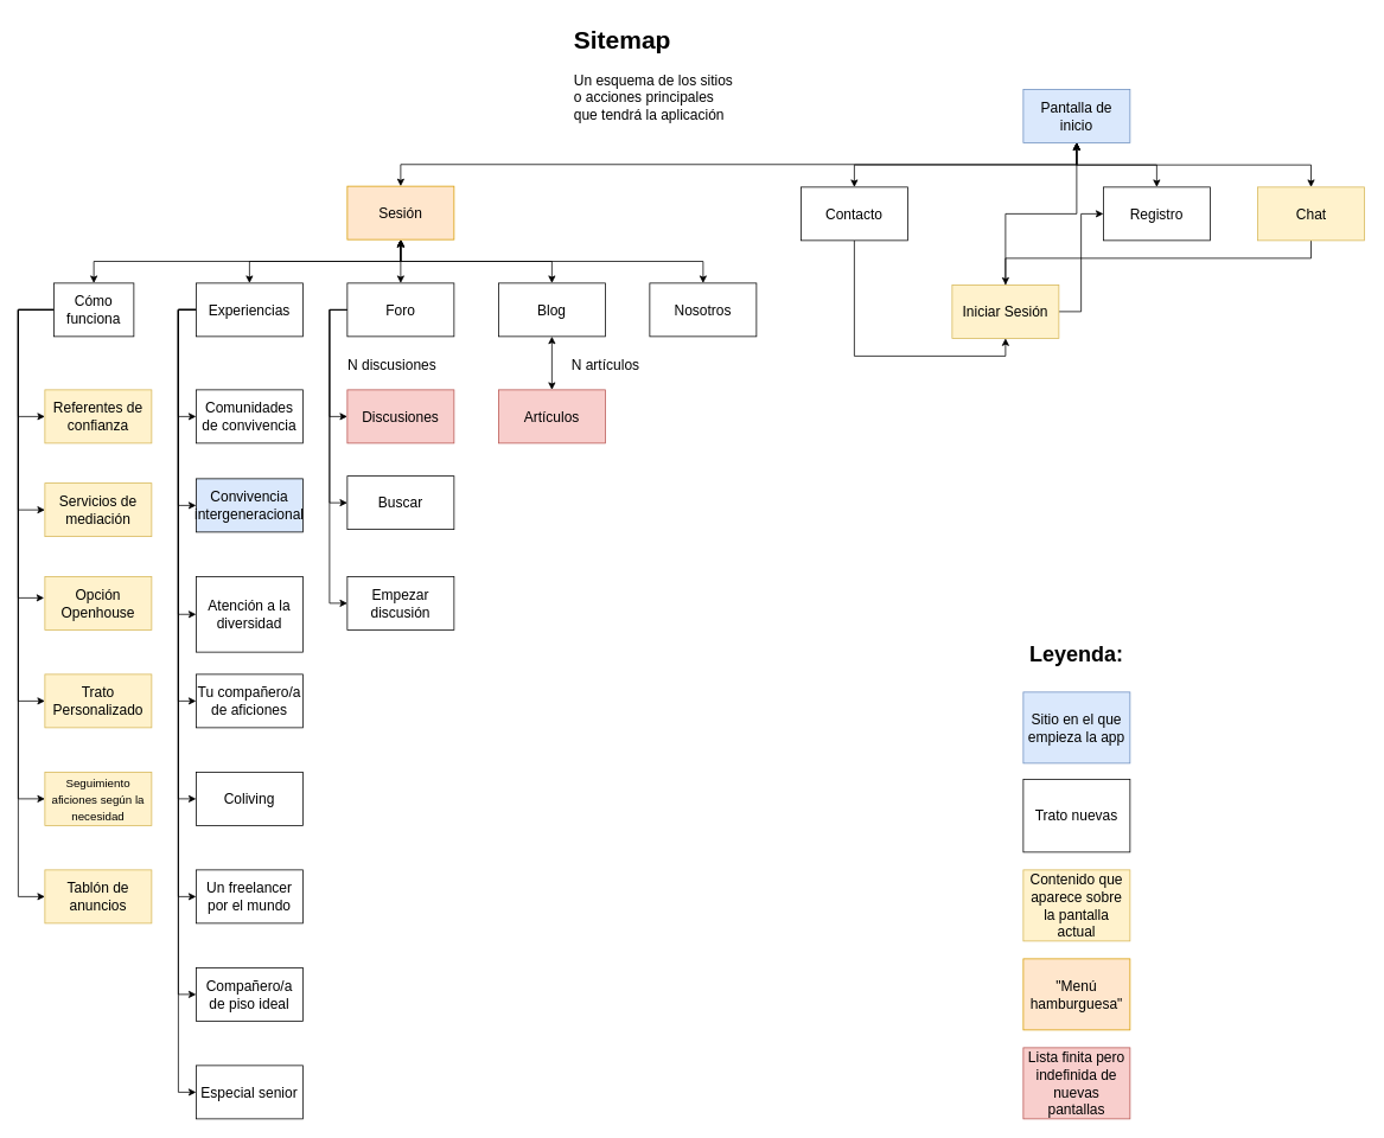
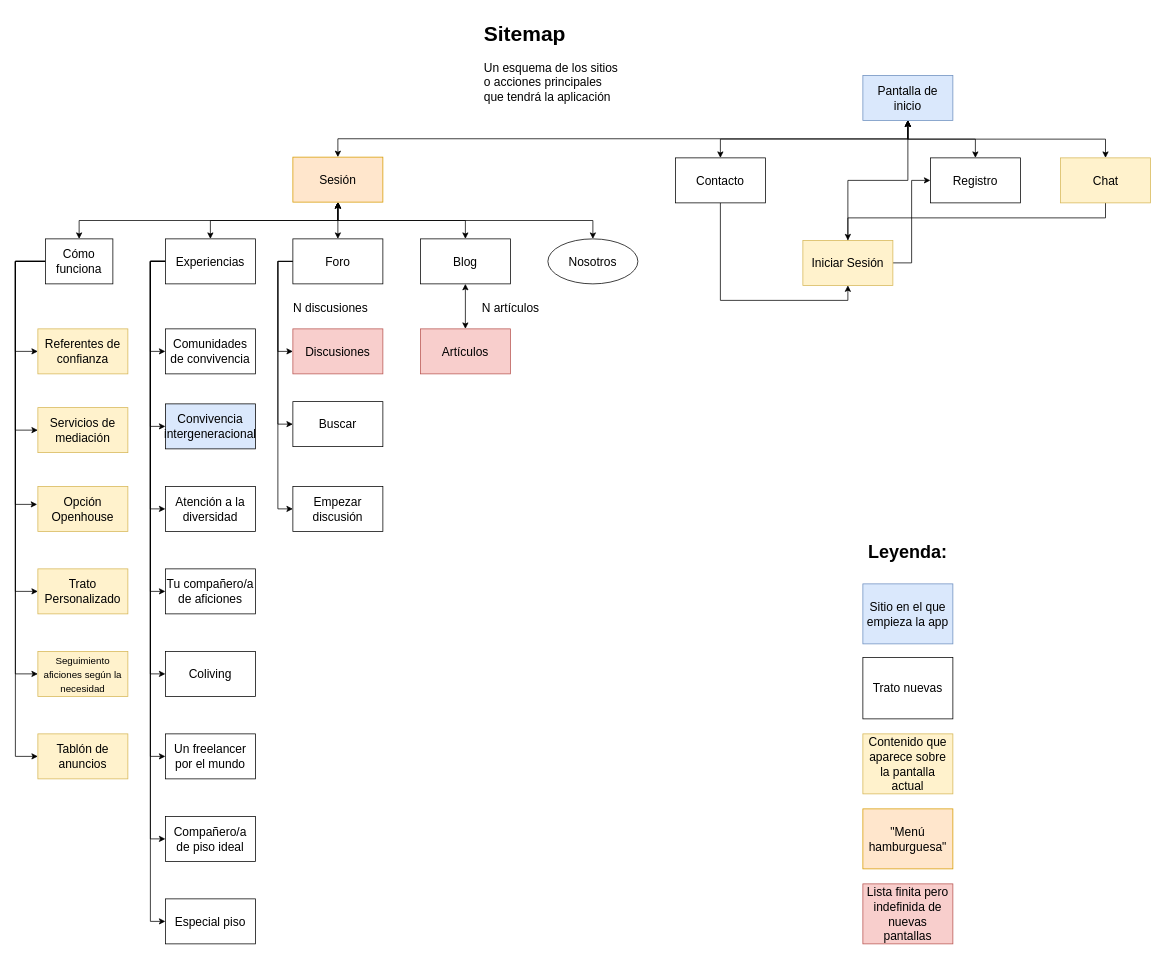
  <mxCell id="0" />
  <mxCell id="1" parent="0" />
  <mxCell id="2" style="edgeStyle=orthogonalEdgeStyle;rounded=0;orthogonalLoop=1;jettySize=auto;html=1;startArrow=classic;startFill=1;exitX=0.5;exitY=1;exitDx=0;exitDy=0;fontSize=16;" parent="1" source="7" target="36" edge="1"><mxGeometry relative="1" as="geometry" /></mxCell>
  <mxCell id="3" style="edgeStyle=orthogonalEdgeStyle;rounded=0;orthogonalLoop=1;jettySize=auto;html=1;startArrow=classic;startFill=1;fontSize=16;" parent="1" source="7" target="42" edge="1"><mxGeometry relative="1" as="geometry" /></mxCell>
  <mxCell id="4" style="edgeStyle=orthogonalEdgeStyle;rounded=0;orthogonalLoop=1;jettySize=auto;html=1;startArrow=classic;startFill=1;fontSize=16;" parent="1" source="7" target="43" edge="1"><mxGeometry relative="1" as="geometry" /></mxCell>
  <mxCell id="5" style="edgeStyle=orthogonalEdgeStyle;rounded=0;orthogonalLoop=1;jettySize=auto;html=1;startArrow=classic;startFill=1;exitX=0.5;exitY=1;exitDx=0;exitDy=0;fontSize=16;" parent="1" source="7" target="40" edge="1"><mxGeometry relative="1" as="geometry" /></mxCell>
  <mxCell id="6" style="edgeStyle=orthogonalEdgeStyle;rounded=0;orthogonalLoop=1;jettySize=auto;html=1;startArrow=classic;startFill=1;exitX=0.5;exitY=1;exitDx=0;exitDy=0;fontSize=16;" parent="1" source="7" target="13" edge="1"><mxGeometry relative="1" as="geometry" /></mxCell>
  <mxCell id="7" value="Pantalla de inicio" style="rounded=0;whiteSpace=wrap;html=1;fillColor=#dae8fc;strokeColor=#6c8ebf;fontSize=16;" parent="1" vertex="1"><mxGeometry x="1150" y="100" width="120" height="60" as="geometry" /></mxCell>
  <mxCell id="8" style="edgeStyle=orthogonalEdgeStyle;rounded=0;orthogonalLoop=1;jettySize=auto;html=1;startArrow=classic;startFill=1;fontSize=16;" parent="1" source="13" target="33" edge="1"><mxGeometry relative="1" as="geometry" /></mxCell>
  <mxCell id="9" style="edgeStyle=orthogonalEdgeStyle;rounded=0;orthogonalLoop=1;jettySize=auto;html=1;startArrow=classic;startFill=1;exitX=0.5;exitY=1;exitDx=0;exitDy=0;fontSize=16;" parent="1" source="13" target="29" edge="1"><mxGeometry relative="1" as="geometry" /></mxCell>
  <mxCell id="10" style="edgeStyle=orthogonalEdgeStyle;rounded=0;orthogonalLoop=1;jettySize=auto;html=1;startArrow=classic;startFill=1;exitX=0.5;exitY=1;exitDx=0;exitDy=0;fontSize=16;" parent="1" source="13" target="38" edge="1"><mxGeometry relative="1" as="geometry" /></mxCell>
  <mxCell id="11" style="edgeStyle=orthogonalEdgeStyle;rounded=0;orthogonalLoop=1;jettySize=auto;html=1;startArrow=classic;startFill=1;exitX=0.5;exitY=1;exitDx=0;exitDy=0;fontSize=16;" parent="1" source="13" target="20" edge="1"><mxGeometry relative="1" as="geometry" /></mxCell>
  <mxCell id="12" style="edgeStyle=orthogonalEdgeStyle;rounded=0;orthogonalLoop=1;jettySize=auto;html=1;startArrow=classic;startFill=1;exitX=0.5;exitY=1;exitDx=0;exitDy=0;" edge="1" parent="1" source="13" target="34"><mxGeometry relative="1" as="geometry" /></mxCell>
  <mxCell id="13" value="Sesión" style="rounded=0;whiteSpace=wrap;html=1;fillColor=#ffe6cc;strokeColor=#d79b00;fontSize=16;" parent="1" vertex="1"><mxGeometry x="390" y="209" width="120" height="60" as="geometry" /></mxCell>
  <mxCell id="14" style="edgeStyle=orthogonalEdgeStyle;rounded=0;orthogonalLoop=1;jettySize=auto;html=1;entryX=0;entryY=0.5;entryDx=0;entryDy=0;startArrow=none;startFill=0;exitX=0;exitY=0.5;exitDx=0;exitDy=0;fontSize=16;" parent="1" source="20" target="44" edge="1"><mxGeometry relative="1" as="geometry"><Array as="points"><mxPoint x="20" y="348" /><mxPoint x="20" y="468" /></Array></mxGeometry></mxCell>
  <mxCell id="15" style="edgeStyle=orthogonalEdgeStyle;rounded=0;orthogonalLoop=1;jettySize=auto;html=1;entryX=0;entryY=0.5;entryDx=0;entryDy=0;startArrow=none;startFill=0;exitX=0;exitY=0.5;exitDx=0;exitDy=0;fontSize=16;" parent="1" source="20" target="45" edge="1"><mxGeometry relative="1" as="geometry"><Array as="points"><mxPoint x="20" y="348" /><mxPoint x="20" y="573" /></Array></mxGeometry></mxCell>
  <mxCell id="16" style="edgeStyle=orthogonalEdgeStyle;rounded=0;orthogonalLoop=1;jettySize=auto;html=1;entryX=-0.008;entryY=0.4;entryDx=0;entryDy=0;entryPerimeter=0;startArrow=none;startFill=0;exitX=0;exitY=0.5;exitDx=0;exitDy=0;fontSize=16;" parent="1" source="20" target="46" edge="1"><mxGeometry relative="1" as="geometry"><Array as="points"><mxPoint x="20" y="348" /><mxPoint x="20" y="672" /></Array></mxGeometry></mxCell>
  <mxCell id="17" style="edgeStyle=orthogonalEdgeStyle;rounded=0;orthogonalLoop=1;jettySize=auto;html=1;entryX=0;entryY=0.5;entryDx=0;entryDy=0;startArrow=none;startFill=0;exitX=0;exitY=0.5;exitDx=0;exitDy=0;fontSize=16;" parent="1" source="20" target="47" edge="1"><mxGeometry relative="1" as="geometry"><Array as="points"><mxPoint x="20" y="348" /><mxPoint x="20" y="788" /></Array></mxGeometry></mxCell>
  <mxCell id="18" style="edgeStyle=orthogonalEdgeStyle;rounded=0;orthogonalLoop=1;jettySize=auto;html=1;entryX=0;entryY=0.5;entryDx=0;entryDy=0;startArrow=none;startFill=0;exitX=0;exitY=0.5;exitDx=0;exitDy=0;fontSize=16;" parent="1" source="20" target="48" edge="1"><mxGeometry relative="1" as="geometry"><Array as="points"><mxPoint x="20" y="348" /><mxPoint x="20" y="898" /></Array></mxGeometry></mxCell>
  <mxCell id="19" style="edgeStyle=orthogonalEdgeStyle;rounded=0;orthogonalLoop=1;jettySize=auto;html=1;entryX=0;entryY=0.5;entryDx=0;entryDy=0;startArrow=none;startFill=0;exitX=0;exitY=0.5;exitDx=0;exitDy=0;fontSize=16;" parent="1" source="20" target="49" edge="1"><mxGeometry relative="1" as="geometry"><Array as="points"><mxPoint x="20" y="348" /><mxPoint x="20" y="1008" /></Array></mxGeometry></mxCell>
  <mxCell id="20" value="Cómo funciona" style="rounded=0;whiteSpace=wrap;html=1;fontSize=16;" parent="1" vertex="1"><mxGeometry x="60" y="318" width="90" height="60" as="geometry" /></mxCell>
  <mxCell id="21" style="edgeStyle=orthogonalEdgeStyle;rounded=0;orthogonalLoop=1;jettySize=auto;html=1;entryX=0;entryY=0.5;entryDx=0;entryDy=0;startArrow=none;startFill=0;exitX=0;exitY=0.5;exitDx=0;exitDy=0;fontSize=16;" parent="1" source="29" target="50" edge="1"><mxGeometry relative="1" as="geometry" /></mxCell>
  <mxCell id="22" style="edgeStyle=orthogonalEdgeStyle;rounded=0;orthogonalLoop=1;jettySize=auto;html=1;entryX=0;entryY=0.5;entryDx=0;entryDy=0;startArrow=none;startFill=0;exitX=0;exitY=0.5;exitDx=0;exitDy=0;fontSize=16;" parent="1" source="29" target="51" edge="1"><mxGeometry relative="1" as="geometry" /></mxCell>
  <mxCell id="23" style="edgeStyle=orthogonalEdgeStyle;rounded=0;orthogonalLoop=1;jettySize=auto;html=1;entryX=0;entryY=0.5;entryDx=0;entryDy=0;startArrow=none;startFill=0;exitX=0;exitY=0.5;exitDx=0;exitDy=0;fontSize=16;" parent="1" source="29" target="52" edge="1"><mxGeometry relative="1" as="geometry" /></mxCell>
  <mxCell id="24" style="edgeStyle=orthogonalEdgeStyle;rounded=0;orthogonalLoop=1;jettySize=auto;html=1;entryX=0;entryY=0.5;entryDx=0;entryDy=0;startArrow=none;startFill=0;exitX=0;exitY=0.5;exitDx=0;exitDy=0;fontSize=16;" parent="1" source="29" target="53" edge="1"><mxGeometry relative="1" as="geometry" /></mxCell>
  <mxCell id="25" style="edgeStyle=orthogonalEdgeStyle;rounded=0;orthogonalLoop=1;jettySize=auto;html=1;entryX=0;entryY=0.5;entryDx=0;entryDy=0;startArrow=none;startFill=0;exitX=0;exitY=0.5;exitDx=0;exitDy=0;fontSize=16;" parent="1" source="29" target="54" edge="1"><mxGeometry relative="1" as="geometry" /></mxCell>
  <mxCell id="26" style="edgeStyle=orthogonalEdgeStyle;rounded=0;orthogonalLoop=1;jettySize=auto;html=1;entryX=0;entryY=0.5;entryDx=0;entryDy=0;startArrow=none;startFill=0;exitX=0;exitY=0.5;exitDx=0;exitDy=0;fontSize=16;" parent="1" source="29" target="55" edge="1"><mxGeometry relative="1" as="geometry" /></mxCell>
  <mxCell id="27" style="edgeStyle=orthogonalEdgeStyle;rounded=0;orthogonalLoop=1;jettySize=auto;html=1;entryX=0;entryY=0.5;entryDx=0;entryDy=0;startArrow=none;startFill=0;exitX=0;exitY=0.5;exitDx=0;exitDy=0;fontSize=16;" parent="1" source="29" target="56" edge="1"><mxGeometry relative="1" as="geometry" /></mxCell>
  <mxCell id="28" style="edgeStyle=orthogonalEdgeStyle;rounded=0;orthogonalLoop=1;jettySize=auto;html=1;entryX=0;entryY=0.5;entryDx=0;entryDy=0;startArrow=none;startFill=0;exitX=0;exitY=0.5;exitDx=0;exitDy=0;fontSize=16;" parent="1" source="29" target="57" edge="1"><mxGeometry relative="1" as="geometry" /></mxCell>
  <mxCell id="29" value="Experiencias" style="rounded=0;whiteSpace=wrap;html=1;fontSize=16;" parent="1" vertex="1"><mxGeometry x="220" y="318" width="120" height="60" as="geometry" /></mxCell>
  <mxCell id="30" value="N discusiones&lt;br style=&quot;font-size: 16px;&quot;&gt;" style="edgeStyle=orthogonalEdgeStyle;rounded=0;orthogonalLoop=1;jettySize=auto;html=1;entryX=0;entryY=0.5;entryDx=0;entryDy=0;startArrow=none;startFill=0;exitX=0;exitY=0.5;exitDx=0;exitDy=0;fontSize=16;" parent="1" source="33" target="59" edge="1"><mxGeometry x="0.025" y="70" relative="1" as="geometry"><mxPoint as="offset" /></mxGeometry></mxCell>
  <mxCell id="31" style="edgeStyle=orthogonalEdgeStyle;rounded=0;orthogonalLoop=1;jettySize=auto;html=1;entryX=0;entryY=0.5;entryDx=0;entryDy=0;startArrow=none;startFill=0;exitX=0;exitY=0.5;exitDx=0;exitDy=0;fontSize=16;" parent="1" source="33" target="60" edge="1"><mxGeometry relative="1" as="geometry" /></mxCell>
  <mxCell id="32" style="edgeStyle=orthogonalEdgeStyle;rounded=0;orthogonalLoop=1;jettySize=auto;html=1;entryX=0;entryY=0.5;entryDx=0;entryDy=0;startArrow=none;startFill=0;exitX=0;exitY=0.5;exitDx=0;exitDy=0;fontSize=16;" parent="1" source="33" target="61" edge="1"><mxGeometry relative="1" as="geometry"><mxPoint x="390" y="348" as="sourcePoint" /></mxGeometry></mxCell>
  <mxCell id="33" value="Foro" style="rounded=0;whiteSpace=wrap;html=1;fontSize=16;" parent="1" vertex="1"><mxGeometry x="390" y="318" width="120" height="60" as="geometry" /></mxCell>
- <mxCell id="34" value="Nosotros" style="rounded=0;whiteSpace=wrap;html=1;fontSize=16;" parent="1" vertex="1"><mxGeometry y="318" width="120" height="60" as="geometry" x="730" /></mxCell>
+ <mxCell id="34" value="Nosotros" style="ellipse;whiteSpace=wrap;html=1;fontSize=16;" parent="1" vertex="1"><mxGeometry y="318" width="120" height="60" as="geometry" x="730" /></mxCell>
  <mxCell id="35" style="edgeStyle=orthogonalEdgeStyle;rounded=0;orthogonalLoop=1;jettySize=auto;html=1;entryX=0.5;entryY=1;entryDx=0;entryDy=0;startArrow=none;startFill=0;exitX=0.5;exitY=1;exitDx=0;exitDy=0;fontSize=16;" parent="1" source="36" target="42" edge="1"><mxGeometry relative="1" as="geometry" /></mxCell>
  <mxCell id="36" value="Contacto" style="rounded=0;whiteSpace=wrap;html=1;fontSize=16;" parent="1" vertex="1"><mxGeometry x="900" y="210" width="120" height="60" as="geometry" /></mxCell>
  <mxCell id="37" value="N artículos" style="edgeStyle=orthogonalEdgeStyle;rounded=0;orthogonalLoop=1;jettySize=auto;html=1;startArrow=classic;startFill=1;fontSize=16;" parent="1" source="38" target="58" edge="1"><mxGeometry x="0.067" y="60" relative="1" as="geometry"><mxPoint as="offset" /></mxGeometry></mxCell>
  <mxCell id="38" value="Blog" style="rounded=0;whiteSpace=wrap;html=1;fontSize=16;" parent="1" vertex="1"><mxGeometry x="560" y="318" width="120" height="60" as="geometry" /></mxCell>
  <mxCell id="39" style="edgeStyle=orthogonalEdgeStyle;rounded=0;orthogonalLoop=1;jettySize=auto;html=1;entryX=0.5;entryY=1;entryDx=0;entryDy=0;startArrow=none;startFill=0;exitX=0.5;exitY=1;exitDx=0;exitDy=0;fontSize=16;" parent="1" source="40" target="42" edge="1"><mxGeometry relative="1" as="geometry"><Array as="points"><mxPoint x="1474" y="290" /><mxPoint x="1130" y="290" /></Array></mxGeometry></mxCell>
  <mxCell id="40" value="Chat" style="rounded=0;whiteSpace=wrap;html=1;fillColor=#fff2cc;strokeColor=#d6b656;fontSize=16;" parent="1" vertex="1"><mxGeometry x="1413.5" y="210" width="120" height="60" as="geometry" /></mxCell>
  <mxCell id="41" style="edgeStyle=orthogonalEdgeStyle;rounded=0;orthogonalLoop=1;jettySize=auto;html=1;entryX=0;entryY=0.5;entryDx=0;entryDy=0;startArrow=none;startFill=0;fontSize=16;" parent="1" source="42" target="43" edge="1"><mxGeometry relative="1" as="geometry" /></mxCell>
  <mxCell id="42" value="Iniciar Sesión" style="rounded=0;whiteSpace=wrap;html=1;fillColor=#fff2cc;strokeColor=#d6b656;fontSize=16;" parent="1" vertex="1"><mxGeometry x="1070" y="320" width="120" height="60" as="geometry" /></mxCell>
  <mxCell id="43" value="Registro" style="rounded=0;whiteSpace=wrap;html=1;fontSize=16;" parent="1" vertex="1"><mxGeometry x="1240" y="210" width="120" height="60" as="geometry" /></mxCell>
  <mxCell id="44" value="Referentes de confianza" style="rounded=0;whiteSpace=wrap;html=1;fillColor=#fff2cc;strokeColor=#d6b656;fontSize=16;" parent="1" vertex="1"><mxGeometry x="50" y="438" width="120" height="60" as="geometry" /></mxCell>
  <mxCell id="45" value="Servicios de mediación" style="rounded=0;whiteSpace=wrap;html=1;fillColor=#fff2cc;strokeColor=#d6b656;fontSize=16;" parent="1" vertex="1"><mxGeometry x="50" y="543" width="120" height="60" as="geometry" /></mxCell>
  <mxCell id="46" value="Opción Openhouse" style="rounded=0;whiteSpace=wrap;html=1;fillColor=#fff2cc;strokeColor=#d6b656;fontSize=16;" parent="1" vertex="1"><mxGeometry x="50" y="648" width="120" height="60" as="geometry" /></mxCell>
  <mxCell id="47" value="Trato Personalizado" style="rounded=0;whiteSpace=wrap;html=1;fillColor=#fff2cc;strokeColor=#d6b656;fontSize=16;" parent="1" vertex="1"><mxGeometry x="50" y="758" width="120" height="60" as="geometry" /></mxCell>
  <mxCell id="48" value="&lt;font style=&quot;font-size: 13px&quot;&gt;Seguimiento aficiones según la necesidad&lt;/font&gt;" style="rounded=0;whiteSpace=wrap;html=1;fillColor=#fff2cc;strokeColor=#d6b656;fontSize=16;" parent="1" vertex="1"><mxGeometry x="50" y="868" width="120" height="60" as="geometry" /></mxCell>
  <mxCell id="49" value="Tablón de anuncios" style="rounded=0;whiteSpace=wrap;html=1;fillColor=#fff2cc;strokeColor=#d6b656;fontSize=16;" parent="1" vertex="1"><mxGeometry x="50" y="978" width="120" height="60" as="geometry" /></mxCell>
  <mxCell id="50" value="Comunidades de convivencia" style="rounded=0;whiteSpace=wrap;html=1;fontSize=16;" parent="1" vertex="1"><mxGeometry x="220" y="438" width="120" height="60" as="geometry" /></mxCell>
  <mxCell id="51" value="Convivencia intergeneracional" style="rounded=0;whiteSpace=wrap;html=1;fontSize=16;fillColor=#dae8fc;" parent="1" vertex="1"><mxGeometry x="220" y="538" width="120" height="60" as="geometry" /></mxCell>
- <mxCell id="52" value="Atención a la diversidad" style="rounded=0;whiteSpace=wrap;html=1;fontSize=16;" parent="1" vertex="1"><mxGeometry x="220" y="648" width="120" height="85" as="geometry" /></mxCell>
+ <mxCell id="52" value="Atención a la diversidad" style="rounded=0;whiteSpace=wrap;html=1;fontSize=16;" parent="1" vertex="1"><mxGeometry x="220" y="648" width="120" height="60" as="geometry" /></mxCell>
  <mxCell id="53" value="Tu compañero/a de aficiones" style="rounded=0;whiteSpace=wrap;html=1;fontSize=16;" parent="1" vertex="1"><mxGeometry x="220" y="758" width="120" height="60" as="geometry" /></mxCell>
  <mxCell id="54" value="Coliving" style="rounded=0;whiteSpace=wrap;html=1;fontSize=16;" parent="1" vertex="1"><mxGeometry x="220" y="868" width="120" height="60" as="geometry" /></mxCell>
  <mxCell id="55" value="Un freelancer por el mundo" style="rounded=0;whiteSpace=wrap;html=1;fontSize=16;" parent="1" vertex="1"><mxGeometry x="220" y="978" width="120" height="60" as="geometry" /></mxCell>
  <mxCell id="56" value="Compañero/a de piso ideal" style="rounded=0;whiteSpace=wrap;html=1;fontSize=16;" parent="1" vertex="1"><mxGeometry x="220" y="1088" width="120" height="60" as="geometry" /></mxCell>
- <mxCell id="57" value="Especial senior" style="rounded=0;whiteSpace=wrap;html=1;fontSize=16;" parent="1" vertex="1"><mxGeometry x="220" y="1198" width="120" height="60" as="geometry" /></mxCell>
+ <mxCell id="57" value="Especial piso" style="rounded=0;whiteSpace=wrap;html=1;fontSize=16;" parent="1" vertex="1"><mxGeometry x="220" y="1198" width="120" height="60" as="geometry" /></mxCell>
  <mxCell id="58" value="Artículos" style="rounded=0;whiteSpace=wrap;html=1;fillColor=#f8cecc;strokeColor=#b85450;fontSize=16;" parent="1" vertex="1"><mxGeometry x="560" y="438" width="120" height="60" as="geometry" /></mxCell>
  <mxCell id="59" value="Discusiones" style="rounded=0;whiteSpace=wrap;html=1;fillColor=#f8cecc;strokeColor=#b85450;fontSize=16;" parent="1" vertex="1"><mxGeometry x="390" y="438" width="120" height="60" as="geometry" /></mxCell>
  <mxCell id="60" value="Buscar" style="rounded=0;whiteSpace=wrap;html=1;fontSize=16;" parent="1" vertex="1"><mxGeometry x="390" y="535" width="120" height="60" as="geometry" /></mxCell>
  <mxCell id="61" value="Empezar discusión" style="rounded=0;whiteSpace=wrap;html=1;fontSize=16;" parent="1" vertex="1"><mxGeometry x="390" y="648" width="120" height="60" as="geometry" /></mxCell>
  <mxCell id="62" value="&lt;h1 style=&quot;font-size: 28px&quot;&gt;Sitemap&lt;/h1&gt;&lt;p style=&quot;font-size: 16px&quot;&gt;Un esquema de los sitios o acciones principales que tendrá la aplicación&lt;/p&gt;" style="text;html=1;strokeColor=none;fillColor=none;spacing=5;spacingTop=-20;whiteSpace=wrap;overflow=hidden;rounded=0;" parent="1" vertex="1"><mxGeometry x="640" y="20" width="190" height="120" as="geometry" /></mxCell>
  <mxCell id="63" value="&lt;font style=&quot;font-size: 24px&quot;&gt;&lt;b&gt;Leyenda:&lt;/b&gt;&lt;/font&gt;" style="text;html=1;strokeColor=none;fillColor=none;align=center;verticalAlign=middle;whiteSpace=wrap;rounded=0;fontSize=16;" parent="1" vertex="1"><mxGeometry x="1190" y="726" width="40" height="20" as="geometry" /></mxCell>
  <mxCell id="64" value="Sitio en el que empieza la app" style="rounded=0;whiteSpace=wrap;html=1;fontSize=16;fillColor=#dae8fc;strokeColor=#6c8ebf;" parent="1" vertex="1"><mxGeometry x="1150" y="778" width="120" height="80" as="geometry" /></mxCell>
  <mxCell id="65" value="Trato nuevas" style="rounded=0;whiteSpace=wrap;html=1;fontSize=16;" parent="1" vertex="1"><mxGeometry x="1150" y="876" width="120" height="82" as="geometry" /></mxCell>
  <mxCell id="66" value="Contenido que aparece sobre la pantalla actual" style="rounded=0;whiteSpace=wrap;html=1;fontSize=16;fillColor=#fff2cc;strokeColor=#d6b656;" parent="1" vertex="1"><mxGeometry x="1150" y="978" width="120" height="80" as="geometry" /></mxCell>
  <mxCell id="67" value="&quot;Menú hamburguesa&quot;" style="rounded=0;whiteSpace=wrap;html=1;fontSize=16;fillColor=#ffe6cc;strokeColor=#d79b00;" parent="1" vertex="1"><mxGeometry x="1150" y="1078" width="120" height="80" as="geometry" /></mxCell>
  <mxCell id="68" value="Lista finita pero indefinida de nuevas pantallas" style="rounded=0;whiteSpace=wrap;html=1;fontSize=16;fillColor=#f8cecc;strokeColor=#b85450;" parent="1" vertex="1"><mxGeometry x="1150" y="1178" width="120" height="80" as="geometry" /></mxCell>
